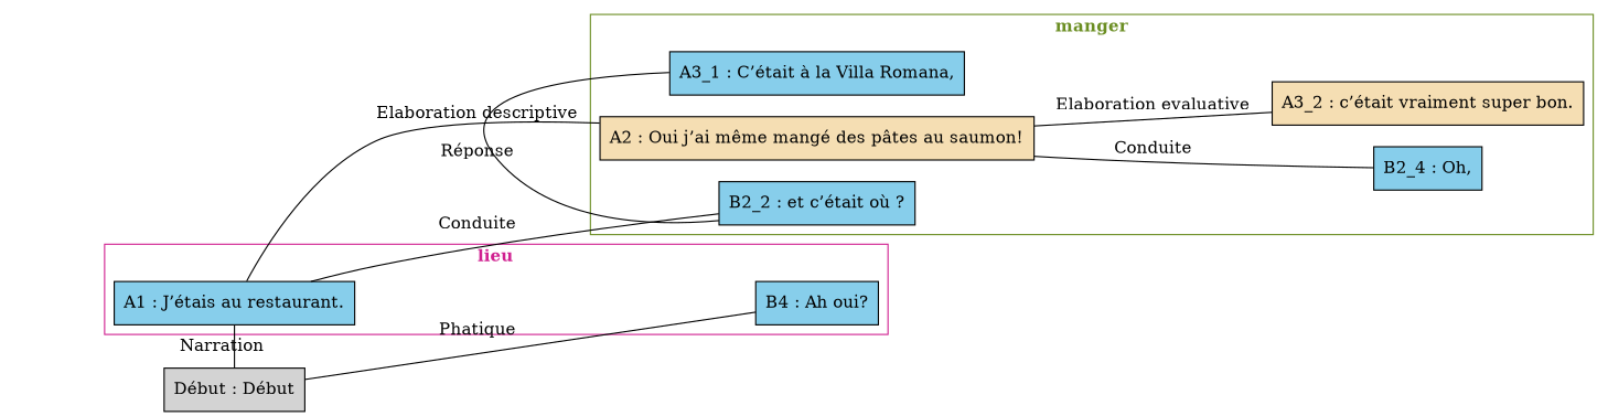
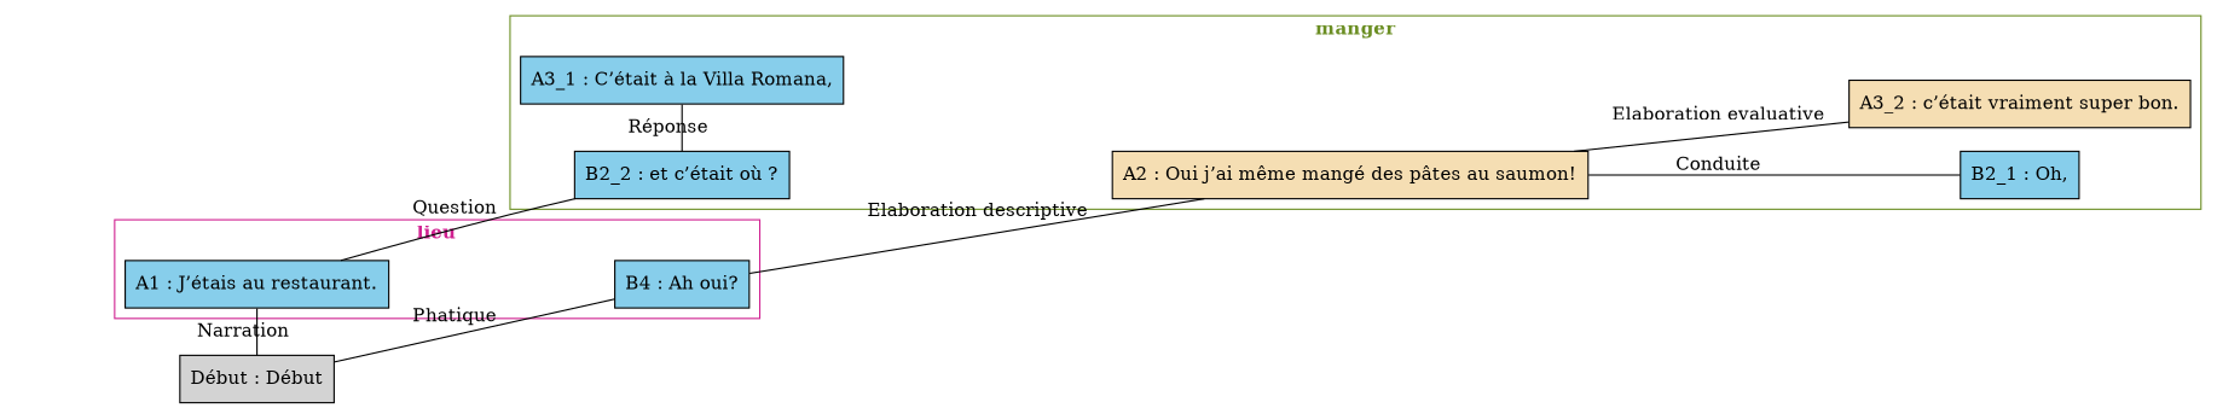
  digraph {
    newrank=true
    rankdir=LR
    node [fillcolor=skyblue shape=box style=filled]
    edge [dir=none weight=2]
    n1 [label="A1 : J’étais au restaurant."]
    n2 [label="B4 : Ah oui?"]
    n3 [fillcolor=wheat label="A2 : Oui j’ai même mangé des pâtes au saumon!"]
-   n4 [label="B2_4 : Oh,"]
+   n4 [label="B2_1 : Oh,"]
    n5 [label="B2_2 : et c’était où ?"]
    n6 [label="A3_1 : C’était à la Villa Romana,"]
    n7 [fillcolor=wheat label="A3_2 : c’était vraiment super bon."]
    zero [style=invis fillcolor=""]
    n9 [label="Début : Début" fillcolor=""]
    subgraph cluster_1 {
      color=violetred
      fontcolor=violetred
      label=<<B>lieu</B>>
      n1
      n2
    }
    subgraph cluster_2 {
      color=olivedrab
      fontcolor=olivedrab
      label=<<B>manger</B>>
      n3
      n4
      n5
      n6
      n7
    }
-   n1 -> n5 [label=Conduite]
+   n1 -> n5 [label=Question]
    n1 -> n6 [style=invis weight=1 dir=""]
-   n1 -> n3 [label="Elaboration descriptive"]
+   n2 -> n3 [label="Elaboration descriptive"]
    n3 -> n4 [label=Conduite]
    n3 -> n7 [label="Elaboration evaluative"]
    n5 -> n6 [constraint=false label="Réponse" weight=""]
    zero -> n1 [style=invis weight=1 dir=""]
    zero -> n9 [style=invis dir="" weight=""]
    n9 -> n1 [constraint=false label=Narration weight=""]
    n9 -> n2 [label=Phatique]
  }
